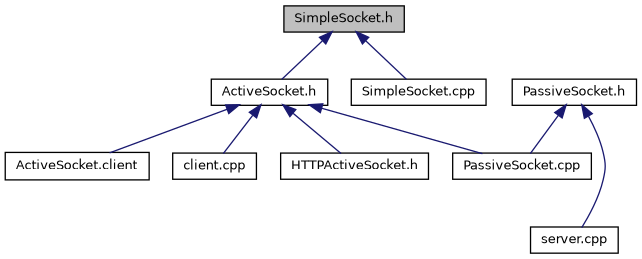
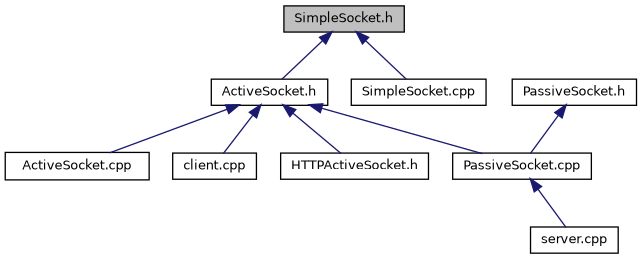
  digraph {
    node [color=black fillcolor=white fontname=Helvetica fontsize=10 shape=record style=filled]
    edge [color=midnightblue dir=back fontname=Helvetica fontsize=10 labelfontname=Helvetica labelfontsize=10 style=solid]
    n1 [fillcolor=grey75 fontcolor=black height=0.2 label="SimpleSocket.h" width=0.4]
    n2 [height=0.2 label="ActiveSocket.h" width=0.4]
    n3 [height=0.2 label="SimpleSocket.cpp" width=0.4]
-   n4 [height=0.2 label="ActiveSocket.client" width=0.4]
+   n4 [height=0.2 label="ActiveSocket.cpp" width=0.4]
    n5 [height=0.2 label="client.cpp" width=0.4]
    n6 [height=0.2 label="HTTPActiveSocket.h" width=0.4]
    n7 [height=0.2 label="PassiveSocket.cpp" width=0.4]
    n8 [height=0.2 label="PassiveSocket.h" width=0.4]
    n9 [height=0.2 label="server.cpp" width=0.4]
    n1 -> n2
    n1 -> n3
    n2 -> n4
    n2 -> n5
    n2 -> n6
    n2 -> n7
    n8 -> n7
-   n8 -> n9
+   n7 -> n9
  }
